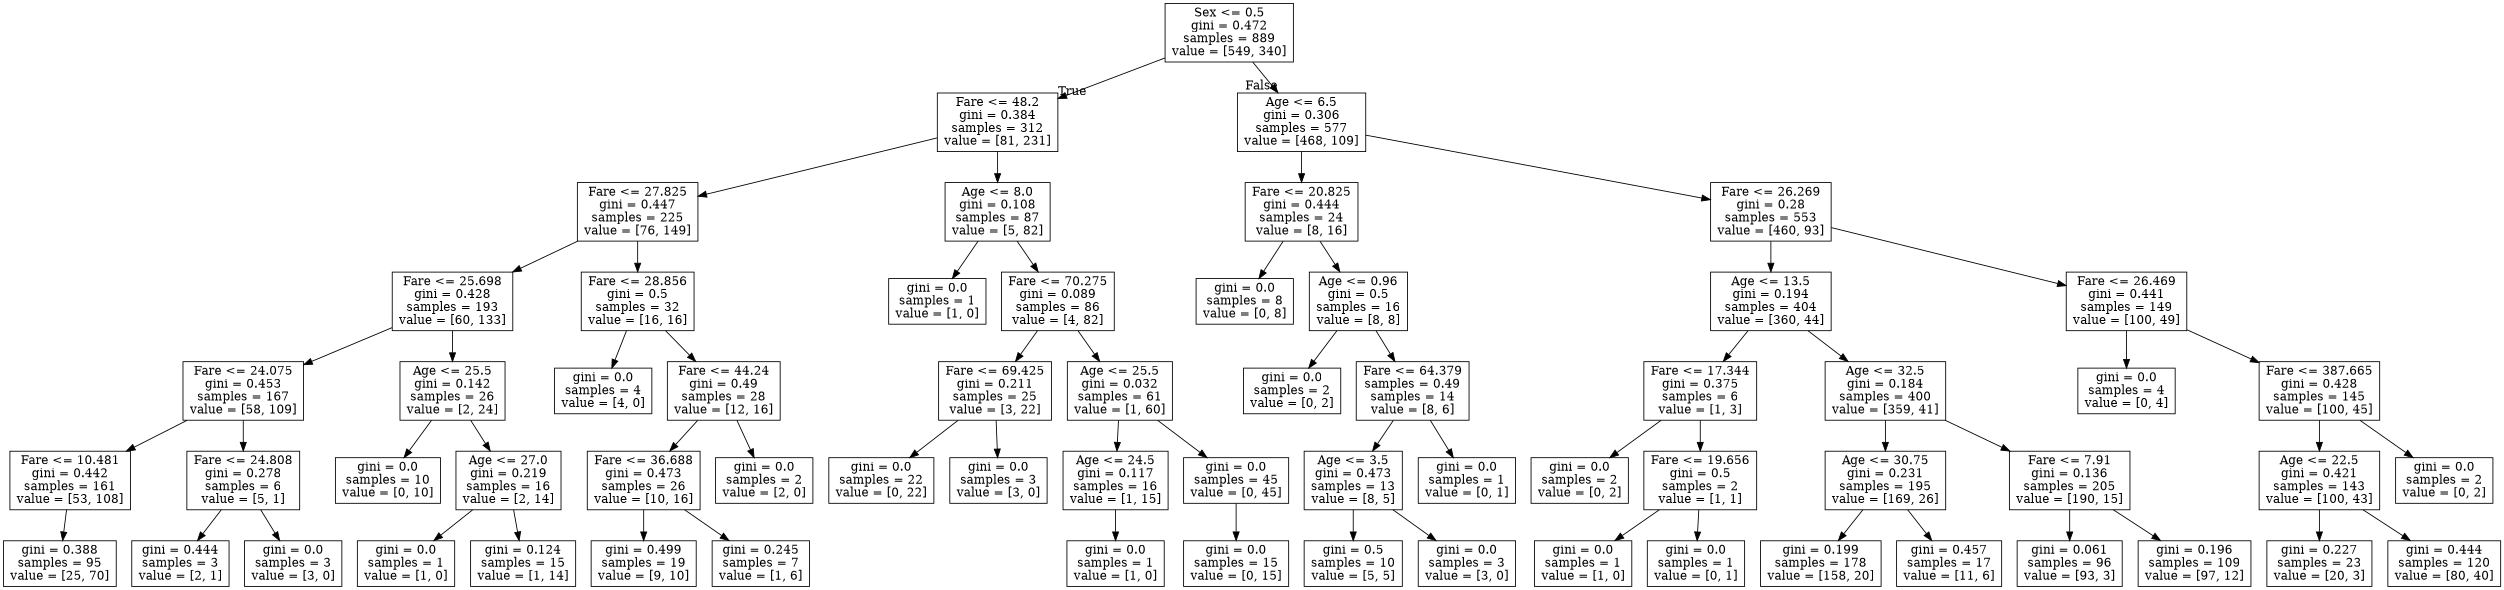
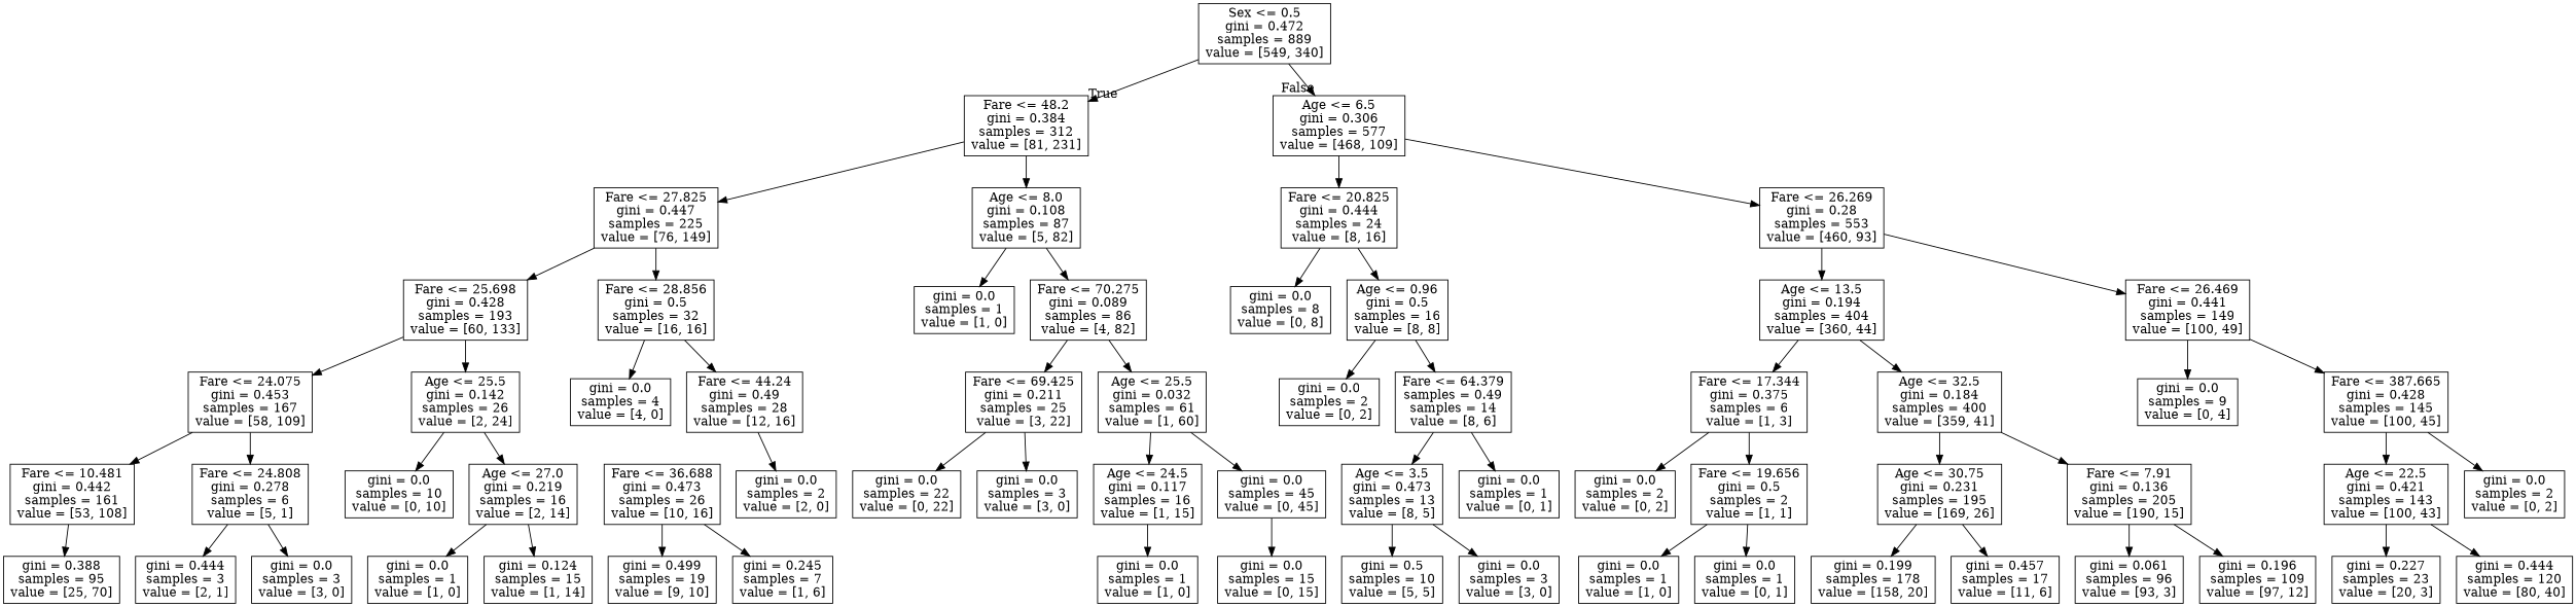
  digraph {
    node [shape=box]
    n1 [label="Sex <= 0.5\ngini = 0.472\nsamples = 889\nvalue = [549, 340]"]
    n2 [label="Fare <= 48.2\ngini = 0.384\nsamples = 312\nvalue = [81, 231]"]
    n3 [label="Age <= 6.5\ngini = 0.306\nsamples = 577\nvalue = [468, 109]"]
    n4 [label="Fare <= 27.825\ngini = 0.447\nsamples = 225\nvalue = [76, 149]"]
    n5 [label="Age <= 8.0\ngini = 0.108\nsamples = 87\nvalue = [5, 82]"]
    n6 [label="Fare <= 20.825\ngini = 0.444\nsamples = 24\nvalue = [8, 16]"]
    n7 [label="Fare <= 26.269\ngini = 0.28\nsamples = 553\nvalue = [460, 93]"]
    n8 [label="Fare <= 25.698\ngini = 0.428\nsamples = 193\nvalue = [60, 133]"]
    n9 [label="Fare <= 28.856\ngini = 0.5\nsamples = 32\nvalue = [16, 16]"]
    n10 [label="gini = 0.0\nsamples = 1\nvalue = [1, 0]"]
    n11 [label="Fare <= 70.275\ngini = 0.089\nsamples = 86\nvalue = [4, 82]"]
    n12 [label="Fare <= 24.075\ngini = 0.453\nsamples = 167\nvalue = [58, 109]"]
    n13 [label="Age <= 25.5\ngini = 0.142\nsamples = 26\nvalue = [2, 24]"]
    n14 [label="gini = 0.0\nsamples = 4\nvalue = [4, 0]"]
    n15 [label="Fare <= 44.24\ngini = 0.49\nsamples = 28\nvalue = [12, 16]"]
    n16 [label="Fare <= 10.481\ngini = 0.442\nsamples = 161\nvalue = [53, 108]"]
    n17 [label="Fare <= 24.808\ngini = 0.278\nsamples = 6\nvalue = [5, 1]"]
    n18 [label="gini = 0.0\nsamples = 10\nvalue = [0, 10]"]
    n19 [label="Age <= 27.0\ngini = 0.219\nsamples = 16\nvalue = [2, 14]"]
    n20 [label="gini = 0.388\nsamples = 95\nvalue = [25, 70]"]
    n21 [label="gini = 0.444\nsamples = 3\nvalue = [2, 1]"]
    n22 [label="gini = 0.0\nsamples = 3\nvalue = [3, 0]"]
    n23 [label="gini = 0.0\nsamples = 1\nvalue = [1, 0]"]
    n24 [label="gini = 0.124\nsamples = 15\nvalue = [1, 14]"]
    n25 [label="Fare <= 36.688\ngini = 0.473\nsamples = 26\nvalue = [10, 16]"]
    n26 [label="gini = 0.0\nsamples = 2\nvalue = [2, 0]"]
    n27 [label="gini = 0.499\nsamples = 19\nvalue = [9, 10]"]
    n28 [label="gini = 0.245\nsamples = 7\nvalue = [1, 6]"]
    n29 [label="Fare <= 69.425\ngini = 0.211\nsamples = 25\nvalue = [3, 22]"]
    n30 [label="Age <= 25.5\ngini = 0.032\nsamples = 61\nvalue = [1, 60]"]
    n31 [label="gini = 0.0\nsamples = 22\nvalue = [0, 22]"]
    n32 [label="gini = 0.0\nsamples = 3\nvalue = [3, 0]"]
    n33 [label="Age <= 24.5\ngini = 0.117\nsamples = 16\nvalue = [1, 15]"]
    n34 [label="gini = 0.0\nsamples = 45\nvalue = [0, 45]"]
    n35 [label="gini = 0.0\nsamples = 1\nvalue = [1, 0]"]
    n36 [label="gini = 0.0\nsamples = 15\nvalue = [0, 15]"]
    n37 [label="gini = 0.0\nsamples = 8\nvalue = [0, 8]"]
    n38 [label="Age <= 0.96\ngini = 0.5\nsamples = 16\nvalue = [8, 8]"]
    n39 [label="Age <= 13.5\ngini = 0.194\nsamples = 404\nvalue = [360, 44]"]
    n40 [label="Fare <= 26.469\ngini = 0.441\nsamples = 149\nvalue = [100, 49]"]
    n41 [label="gini = 0.0\nsamples = 2\nvalue = [0, 2]"]
    n42 [label="Fare <= 64.379\nsamples = 0.49\nsamples = 14\nvalue = [8, 6]"]
    n43 [label="Age <= 3.5\ngini = 0.473\nsamples = 13\nvalue = [8, 5]"]
    n44 [label="gini = 0.0\nsamples = 1\nvalue = [0, 1]"]
    n45 [label="gini = 0.5\nsamples = 10\nvalue = [5, 5]"]
    n46 [label="gini = 0.0\nsamples = 3\nvalue = [3, 0]"]
    n47 [label="Fare <= 17.344\ngini = 0.375\nsamples = 6\nvalue = [1, 3]"]
    n48 [label="Age <= 32.5\ngini = 0.184\nsamples = 400\nvalue = [359, 41]"]
-   n49 [label="gini = 0.0\nsamples = 4\nvalue = [0, 4]"]
+   n49 [label="gini = 0.0\nsamples = 9\nvalue = [0, 4]"]
    n50 [label="Fare <= 387.665\ngini = 0.428\nsamples = 145\nvalue = [100, 45]"]
    n51 [label="gini = 0.0\nsamples = 2\nvalue = [0, 2]"]
    n52 [label="Fare <= 19.656\ngini = 0.5\nsamples = 2\nvalue = [1, 1]"]
    n53 [label="Age <= 30.75\ngini = 0.231\nsamples = 195\nvalue = [169, 26]"]
    n54 [label="Fare <= 7.91\ngini = 0.136\nsamples = 205\nvalue = [190, 15]"]
    n55 [label="gini = 0.0\nsamples = 1\nvalue = [1, 0]"]
    n56 [label="gini = 0.0\nsamples = 1\nvalue = [0, 1]"]
    n57 [label="gini = 0.199\nsamples = 178\nvalue = [158, 20]"]
    n58 [label="gini = 0.457\nsamples = 17\nvalue = [11, 6]"]
    n59 [label="gini = 0.061\nsamples = 96\nvalue = [93, 3]"]
    n60 [label="gini = 0.196\nsamples = 109\nvalue = [97, 12]"]
    n61 [label="Age <= 22.5\ngini = 0.421\nsamples = 143\nvalue = [100, 43]"]
    n62 [label="gini = 0.0\nsamples = 2\nvalue = [0, 2]"]
    n63 [label="gini = 0.227\nsamples = 23\nvalue = [20, 3]"]
    n64 [label="gini = 0.444\nsamples = 120\nvalue = [80, 40]"]
    n1 -> n2 [headlabel=True labelangle=45 labeldistance=2.5]
    n1 -> n3 [headlabel=False labelangle=-45 labeldistance=2.5]
    n2 -> n4
    n2 -> n5
    n3 -> n6
    n3 -> n7
    n4 -> n8
    n4 -> n9
    n5 -> n10
    n5 -> n11
    n6 -> n37
    n6 -> n38
    n7 -> n39
    n7 -> n40
    n8 -> n12
    n8 -> n13
    n9 -> n14
    n9 -> n15
    n11 -> n29
    n11 -> n30
    n12 -> n16
    n12 -> n17
    n13 -> n18
    n13 -> n19
-   n15 -> n25
    n15 -> n26
    n16 -> n20
    n17 -> n21
    n17 -> n22
    n19 -> n23
    n19 -> n24
    n25 -> n27
    n25 -> n28
    n29 -> n31
    n29 -> n32
    n30 -> n33
    n30 -> n34
    n33 -> n35
    n34 -> n36
    n38 -> n41
    n38 -> n42
    n39 -> n47
    n39 -> n48
    n40 -> n49
    n40 -> n50
    n42 -> n43
    n42 -> n44
    n43 -> n45
    n43 -> n46
    n47 -> n51
    n47 -> n52
    n48 -> n53
    n48 -> n54
    n50 -> n61
    n50 -> n62
    n52 -> n55
    n52 -> n56
    n53 -> n57
    n53 -> n58
    n54 -> n59
    n54 -> n60
    n61 -> n63
    n61 -> n64
  }
